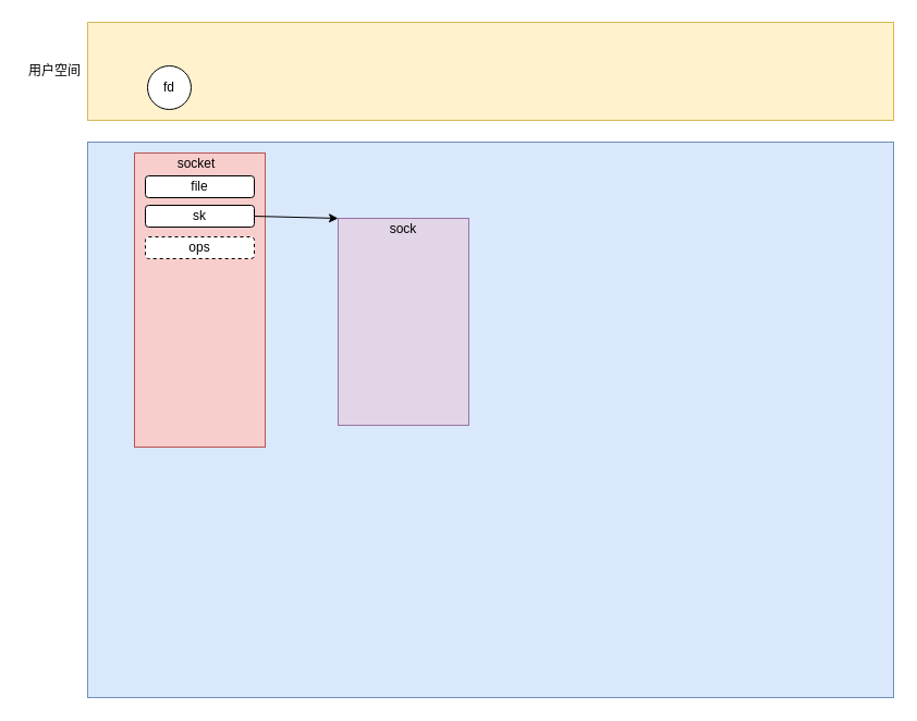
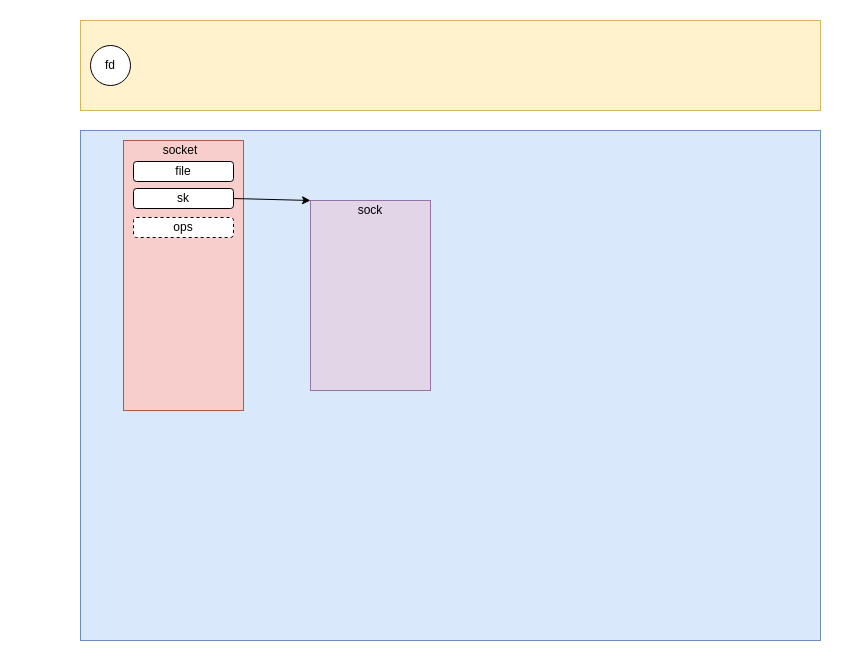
  <mxCell id="0" />
  <mxCell id="1" parent="0" />
  <mxCell id="2" value="" style="rounded=0;whiteSpace=wrap;html=1;fillColor=#fff2cc;strokeColor=#d6b656;" vertex="1" parent="1"><mxGeometry x="80" y="20" width="740" height="90" as="geometry" /></mxCell>
- <mxCell id="3" value="fd" style="ellipse;whiteSpace=wrap;html=1;" vertex="1" parent="1"><mxGeometry x="135" y="60" width="40" height="40" as="geometry" /></mxCell>
+ <mxCell id="3" value="fd" style="ellipse;whiteSpace=wrap;html=1;" vertex="1" parent="1"><mxGeometry x="90" y="45" width="40" height="40" as="geometry" /></mxCell>
  <mxCell id="4" value="" style="rounded=0;whiteSpace=wrap;html=1;fillColor=#dae8fc;strokeColor=#6c8ebf;" vertex="1" parent="1"><mxGeometry x="80" y="130" width="740" height="510" as="geometry" /></mxCell>
- <mxCell id="5" value="用户空间" style="text;html=1;strokeColor=none;fillColor=none;align=center;verticalAlign=middle;whiteSpace=wrap;rounded=0;" vertex="1" parent="1"><mxGeometry y="50" width="60" height="30" as="geometry" x="20" /></mxCell>
  <mxCell id="6" value="" style="rounded=0;whiteSpace=wrap;html=1;fillColor=#f8cecc;strokeColor=#b85450;" vertex="1" parent="1"><mxGeometry x="123" y="140" width="120" height="270" as="geometry" /></mxCell>
  <mxCell id="7" value="socket" style="text;html=1;strokeColor=none;fillColor=none;align=center;verticalAlign=middle;whiteSpace=wrap;rounded=0;" vertex="1" parent="1"><mxGeometry x="150" y="135" width="60" height="30" as="geometry" /></mxCell>
  <mxCell id="8" value="ops" style="rounded=1;whiteSpace=wrap;html=1;dashed=1;" vertex="1" parent="1"><mxGeometry x="133" y="217" width="100" height="20" as="geometry" /></mxCell>
  <mxCell id="9" value="sk" style="rounded=1;whiteSpace=wrap;html=1;" vertex="1" parent="1"><mxGeometry x="133" y="188" width="100" height="20" as="geometry" /></mxCell>
  <mxCell id="10" value="file" style="rounded=1;whiteSpace=wrap;html=1;" vertex="1" parent="1"><mxGeometry x="133" y="161" width="100" height="20" as="geometry" /></mxCell>
  <mxCell id="11" value="" style="rounded=0;whiteSpace=wrap;html=1;fillColor=#e1d5e7;strokeColor=#9673a6;" vertex="1" parent="1"><mxGeometry x="310" y="200" width="120" height="190" as="geometry" /></mxCell>
  <mxCell id="12" value="" style="endArrow=classic;html=1;exitX=1;exitY=0.5;exitDx=0;exitDy=0;entryX=0;entryY=0;entryDx=0;entryDy=0;" edge="1" parent="1" source="9" target="11"><mxGeometry width="50" height="50" relative="1" as="geometry"><mxPoint x="370" y="260" as="sourcePoint" /><mxPoint x="420" y="210" as="targetPoint" /></mxGeometry></mxCell>
  <mxCell id="13" value="sock" style="text;html=1;strokeColor=none;fillColor=none;align=center;verticalAlign=middle;whiteSpace=wrap;rounded=0;" vertex="1" parent="1"><mxGeometry x="340" y="195" width="60" height="30" as="geometry" /></mxCell>
